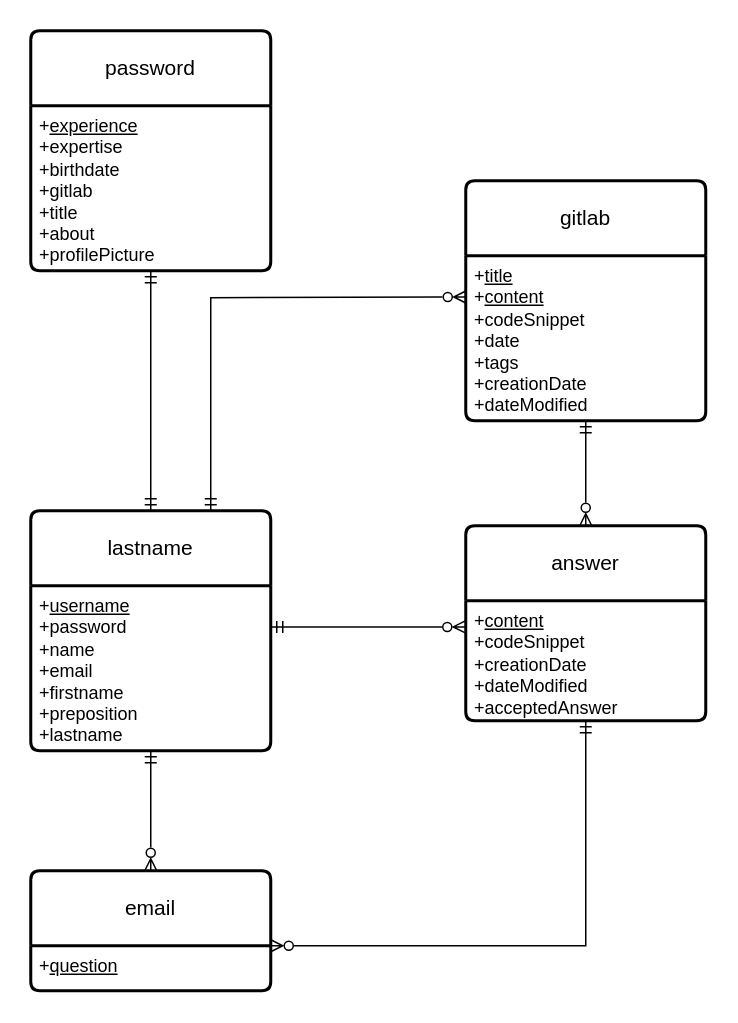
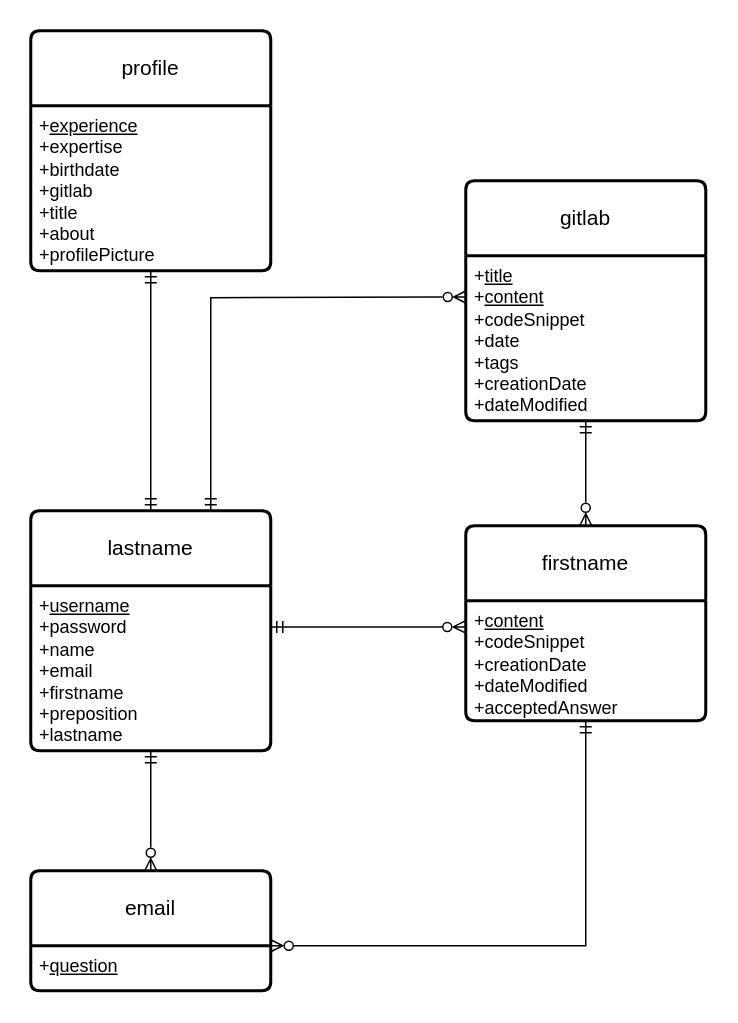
  <mxCell id="0" />
  <mxCell id="1" parent="0" />
- <mxCell id="2" value="password" style="swimlane;childLayout=stackLayout;horizontal=1;startSize=50;horizontalStack=0;rounded=1;fontSize=14;fontStyle=0;strokeWidth=2;resizeParent=0;resizeLast=1;shadow=0;dashed=0;align=center;arcSize=4;whiteSpace=wrap;html=1;" parent="1" vertex="1"><mxGeometry x="20" y="20" width="160" height="160" as="geometry" /></mxCell>
+ <mxCell id="2" value="profile" style="swimlane;childLayout=stackLayout;horizontal=1;startSize=50;horizontalStack=0;rounded=1;fontSize=14;fontStyle=0;strokeWidth=2;resizeParent=0;resizeLast=1;shadow=0;dashed=0;align=center;arcSize=4;whiteSpace=wrap;html=1;" parent="1" vertex="1"><mxGeometry x="20" y="20" width="160" height="160" as="geometry" /></mxCell>
  <mxCell id="3" value="+&lt;u&gt;experience&lt;br style=&quot;border-color: var(--border-color);&quot;&gt;&lt;/u&gt;+expertise&lt;br&gt;+birthdate&lt;br&gt;+gitlab&lt;br&gt;+title&lt;br&gt;+about&lt;br&gt;+profilePicture" style="align=left;strokeColor=none;fillColor=none;spacingLeft=4;fontSize=12;verticalAlign=top;resizable=0;rotatable=0;part=1;html=1;" parent="2" vertex="1"><mxGeometry y="50" width="160" height="110" as="geometry" /></mxCell>
  <mxCell id="4" value="lastname" style="swimlane;childLayout=stackLayout;horizontal=1;startSize=50;horizontalStack=0;rounded=1;fontSize=14;fontStyle=0;strokeWidth=2;resizeParent=0;resizeLast=1;shadow=0;dashed=0;align=center;arcSize=4;whiteSpace=wrap;html=1;" parent="1" vertex="1"><mxGeometry x="20" y="340" width="160" height="160" as="geometry" /></mxCell>
  <mxCell id="5" value="+&lt;u&gt;username&lt;/u&gt;&lt;br&gt;+password&lt;br&gt;+name&lt;br&gt;+email&lt;br&gt;+firstname&lt;br&gt;+preposition&lt;br&gt;+lastname" style="align=left;strokeColor=none;fillColor=none;spacingLeft=4;fontSize=12;verticalAlign=top;resizable=0;rotatable=0;part=1;html=1;" parent="4" vertex="1"><mxGeometry y="50" width="160" height="110" as="geometry" /></mxCell>
  <mxCell id="6" value="gitlab" style="swimlane;childLayout=stackLayout;horizontal=1;startSize=50;horizontalStack=0;rounded=1;fontSize=14;fontStyle=0;strokeWidth=2;resizeParent=0;resizeLast=1;shadow=0;dashed=0;align=center;arcSize=4;whiteSpace=wrap;html=1;" parent="1" vertex="1"><mxGeometry x="310" y="120" width="160" height="160" as="geometry" /></mxCell>
  <mxCell id="7" value="+&lt;u&gt;title&lt;/u&gt;&lt;br&gt;+&lt;u&gt;content&lt;/u&gt;&lt;br&gt;+codeSnippet&lt;br&gt;+date&lt;br&gt;+tags&lt;br&gt;+creationDate&lt;br&gt;+dateModified" style="align=left;strokeColor=none;fillColor=none;spacingLeft=4;fontSize=12;verticalAlign=top;resizable=0;rotatable=0;part=1;html=1;" parent="6" vertex="1"><mxGeometry y="50" width="160" height="110" as="geometry" /></mxCell>
  <mxCell id="8" value="email" style="swimlane;childLayout=stackLayout;horizontal=1;startSize=50;horizontalStack=0;rounded=1;fontSize=14;fontStyle=0;strokeWidth=2;resizeParent=0;resizeLast=1;shadow=0;dashed=0;align=center;arcSize=4;whiteSpace=wrap;html=1;" parent="1" vertex="1"><mxGeometry x="20" y="580" width="160" height="80" as="geometry" /></mxCell>
  <mxCell id="9" value="+&lt;u&gt;question&lt;/u&gt;" style="align=left;strokeColor=none;fillColor=none;spacingLeft=4;fontSize=12;verticalAlign=top;resizable=0;rotatable=0;part=1;html=1;" parent="8" vertex="1"><mxGeometry y="50" width="160" height="30" as="geometry" /></mxCell>
- <mxCell id="10" value="answer" style="swimlane;childLayout=stackLayout;horizontal=1;startSize=50;horizontalStack=0;rounded=1;fontSize=14;fontStyle=0;strokeWidth=2;resizeParent=0;resizeLast=1;shadow=0;dashed=0;align=center;arcSize=4;whiteSpace=wrap;html=1;" parent="1" vertex="1"><mxGeometry x="310" y="350" width="160" height="130" as="geometry" /></mxCell>
+ <mxCell id="10" value="firstname" style="swimlane;childLayout=stackLayout;horizontal=1;startSize=50;horizontalStack=0;rounded=1;fontSize=14;fontStyle=0;strokeWidth=2;resizeParent=0;resizeLast=1;shadow=0;dashed=0;align=center;arcSize=4;whiteSpace=wrap;html=1;" parent="1" vertex="1"><mxGeometry x="310" y="350" width="160" height="130" as="geometry" /></mxCell>
  <mxCell id="11" value="+&lt;u&gt;content&lt;/u&gt;&lt;br&gt;+codeSnippet&lt;br&gt;+creationDate&lt;br&gt;+dateModified&lt;br&gt;+acceptedAnswer" style="align=left;strokeColor=none;fillColor=none;spacingLeft=4;fontSize=12;verticalAlign=top;resizable=0;rotatable=0;part=1;html=1;" parent="10" vertex="1"><mxGeometry y="50" width="160" height="80" as="geometry" /></mxCell>
  <mxCell id="12" value="" style="fontSize=12;html=1;endArrow=ERmandOne;startArrow=ERmandOne;rounded=0;entryX=0.5;entryY=1;entryDx=0;entryDy=0;exitX=0.5;exitY=0;exitDx=0;exitDy=0;endFill=0;" parent="1" source="4" target="3" edge="1"><mxGeometry width="100" height="100" relative="1" as="geometry"><mxPoint x="60" y="340" as="sourcePoint" /><mxPoint x="120" y="200" as="targetPoint" /></mxGeometry></mxCell>
  <mxCell id="13" value="" style="fontSize=12;html=1;endArrow=ERzeroToMany;startArrow=ERmandOne;rounded=0;entryX=0.5;entryY=0;entryDx=0;entryDy=0;exitX=0.5;exitY=1;exitDx=0;exitDy=0;endFill=0;" parent="1" source="5" target="8" edge="1"><mxGeometry width="100" height="100" relative="1" as="geometry"><mxPoint x="260" y="730" as="sourcePoint" /><mxPoint x="260" y="550" as="targetPoint" /></mxGeometry></mxCell>
  <mxCell id="14" value="" style="fontSize=12;html=1;endArrow=ERmandOne;startArrow=ERzeroToMany;rounded=0;entryX=0.5;entryY=1;entryDx=0;entryDy=0;exitX=0.5;exitY=0;exitDx=0;exitDy=0;endFill=0;startFill=0;" parent="1" source="10" target="7" edge="1"><mxGeometry width="100" height="100" relative="1" as="geometry"><mxPoint x="430" y="880" as="sourcePoint" /><mxPoint x="430" y="700" as="targetPoint" /></mxGeometry></mxCell>
  <mxCell id="15" value="" style="fontSize=12;html=1;endArrow=ERmandOne;startArrow=ERzeroToMany;rounded=0;exitX=0;exitY=0.25;exitDx=0;exitDy=0;endFill=0;startFill=0;entryX=0.75;entryY=0;entryDx=0;entryDy=0;" parent="1" source="7" target="4" edge="1"><mxGeometry width="100" height="100" relative="1" as="geometry"><mxPoint x="650" y="610" as="sourcePoint" /><mxPoint x="130" y="198" as="targetPoint" /><Array as="points"><mxPoint x="140" y="198" /></Array></mxGeometry></mxCell>
  <mxCell id="16" value="" style="fontSize=12;html=1;endArrow=ERmandOne;startArrow=ERzeroToMany;rounded=0;exitX=-0.002;exitY=0.218;exitDx=0;exitDy=0;endFill=0;startFill=0;entryX=1;entryY=0.25;entryDx=0;entryDy=0;exitPerimeter=0;" parent="1" source="11" target="5" edge="1"><mxGeometry width="100" height="100" relative="1" as="geometry"><mxPoint x="400" y="580" as="sourcePoint" /><mxPoint x="230" y="732" as="targetPoint" /></mxGeometry></mxCell>
  <mxCell id="17" value="" style="fontSize=12;html=1;endArrow=ERmandOne;startArrow=ERzeroToMany;rounded=0;endFill=0;startFill=0;entryX=0.5;entryY=1;entryDx=0;entryDy=0;exitX=1;exitY=0;exitDx=0;exitDy=0;" parent="1" source="9" target="11" edge="1"><mxGeometry width="100" height="100" relative="1" as="geometry"><mxPoint x="380" y="740" as="sourcePoint" /><mxPoint x="220" y="620" as="targetPoint" /><Array as="points"><mxPoint x="390" y="630" /></Array></mxGeometry></mxCell>
